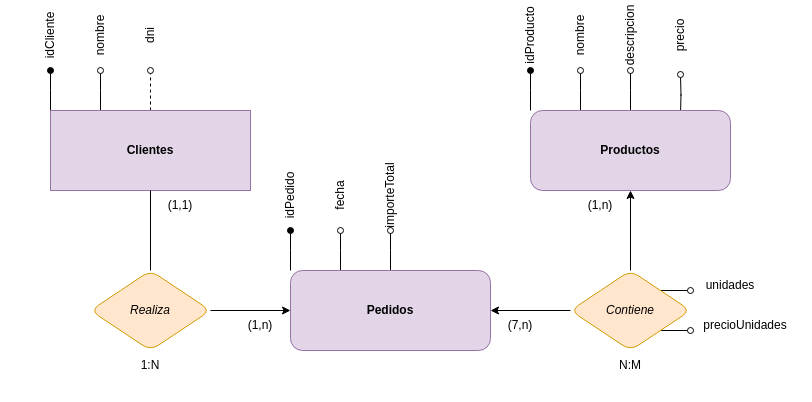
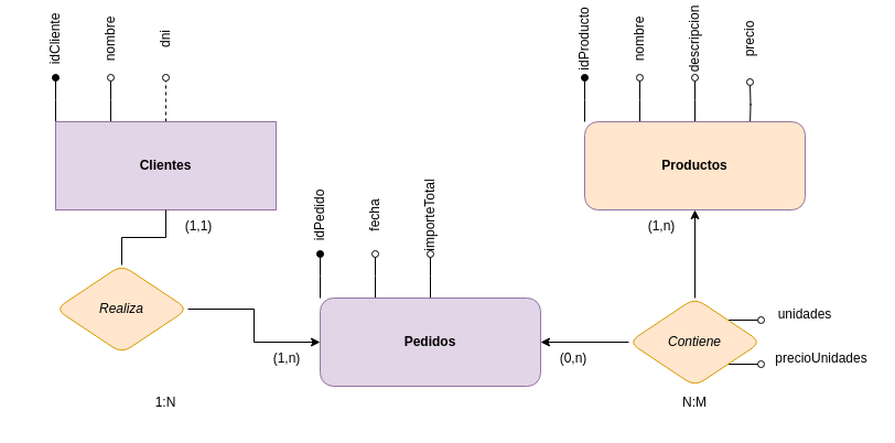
  <mxCell id="0" />
  <mxCell id="1" parent="0" />
  <mxCell id="2" style="edgeStyle=orthogonalEdgeStyle;rounded=0;orthogonalLoop=1;jettySize=auto;html=1;exitX=0;exitY=0;exitDx=0;exitDy=0;endArrow=oval;endFill=1;" parent="1" source="5" edge="1"><mxGeometry relative="1" as="geometry"><mxPoint x="50" y="70" as="targetPoint" /></mxGeometry></mxCell>
  <mxCell id="3" style="edgeStyle=orthogonalEdgeStyle;rounded=0;orthogonalLoop=1;jettySize=auto;html=1;exitX=0.25;exitY=0;exitDx=0;exitDy=0;endArrow=oval;endFill=0;" parent="1" source="5" edge="1"><mxGeometry relative="1" as="geometry"><mxPoint x="100" y="70" as="targetPoint" /></mxGeometry></mxCell>
  <mxCell id="4" style="edgeStyle=orthogonalEdgeStyle;rounded=0;orthogonalLoop=1;jettySize=auto;html=1;endArrow=oval;endFill=0;dashed=1;" parent="1" source="5" edge="1"><mxGeometry relative="1" as="geometry"><mxPoint x="150" y="70" as="targetPoint" /></mxGeometry></mxCell>
  <mxCell id="5" value="&lt;b&gt;Clientes&lt;/b&gt;" style="whiteSpace=wrap;html=1;fillColor=#e1d5e7;strokeColor=#9673a6;rounded=0;" parent="1" vertex="1"><mxGeometry x="50" y="110" width="200" height="80" as="geometry" /></mxCell>
  <mxCell id="6" style="edgeStyle=orthogonalEdgeStyle;rounded=0;orthogonalLoop=1;jettySize=auto;html=1;exitX=0;exitY=0;exitDx=0;exitDy=0;endArrow=oval;endFill=1;" parent="1" source="10" edge="1"><mxGeometry relative="1" as="geometry"><mxPoint x="530" y="70" as="targetPoint" /></mxGeometry></mxCell>
  <mxCell id="7" style="edgeStyle=orthogonalEdgeStyle;rounded=0;orthogonalLoop=1;jettySize=auto;html=1;exitX=0.25;exitY=0;exitDx=0;exitDy=0;endArrow=oval;endFill=0;" parent="1" source="10" edge="1"><mxGeometry relative="1" as="geometry"><mxPoint x="580" y="70" as="targetPoint" /></mxGeometry></mxCell>
  <mxCell id="8" style="edgeStyle=orthogonalEdgeStyle;rounded=0;orthogonalLoop=1;jettySize=auto;html=1;endArrow=oval;endFill=0;" parent="1" source="10" edge="1"><mxGeometry relative="1" as="geometry"><mxPoint x="630" y="70" as="targetPoint" /></mxGeometry></mxCell>
  <mxCell id="9" style="edgeStyle=orthogonalEdgeStyle;rounded=0;orthogonalLoop=1;jettySize=auto;html=1;exitX=0.75;exitY=0;exitDx=0;exitDy=0;endArrow=oval;endFill=0;" parent="1" edge="1"><mxGeometry relative="1" as="geometry"><mxPoint x="680" y="74" as="targetPoint" /><mxPoint x="680" y="114" as="sourcePoint" /></mxGeometry></mxCell>
- <mxCell id="10" value="&lt;b&gt;Productos&lt;/b&gt;" style="rounded=1;whiteSpace=wrap;html=1;fillColor=#e1d5e7;strokeColor=#9673a6;" parent="1" vertex="1"><mxGeometry x="530" y="110" width="200" height="80" as="geometry" /></mxCell>
+ <mxCell id="10" value="&lt;b&gt;Productos&lt;/b&gt;" style="rounded=1;whiteSpace=wrap;html=1;fillColor=#ffe6cc;strokeColor=#9673a6;" parent="1" vertex="1"><mxGeometry x="530" y="110" width="200" height="80" as="geometry" /></mxCell>
  <mxCell id="11" style="edgeStyle=orthogonalEdgeStyle;rounded=0;orthogonalLoop=1;jettySize=auto;html=1;exitX=0;exitY=0;exitDx=0;exitDy=0;endArrow=oval;endFill=1;" parent="1" source="14" edge="1"><mxGeometry relative="1" as="geometry"><mxPoint x="290" y="230" as="targetPoint" /></mxGeometry></mxCell>
  <mxCell id="12" style="edgeStyle=orthogonalEdgeStyle;rounded=0;orthogonalLoop=1;jettySize=auto;html=1;exitX=0.25;exitY=0;exitDx=0;exitDy=0;endArrow=oval;endFill=0;" parent="1" source="14" edge="1"><mxGeometry relative="1" as="geometry"><mxPoint x="340" y="230" as="targetPoint" /></mxGeometry></mxCell>
  <mxCell id="13" style="edgeStyle=orthogonalEdgeStyle;rounded=0;orthogonalLoop=1;jettySize=auto;html=1;endArrow=oval;endFill=0;" parent="1" source="14" edge="1"><mxGeometry relative="1" as="geometry"><mxPoint x="390" y="230" as="targetPoint" /></mxGeometry></mxCell>
  <mxCell id="14" value="&lt;b&gt;Pedidos&lt;/b&gt;" style="rounded=1;whiteSpace=wrap;html=1;fillColor=#e1d5e7;strokeColor=#9673a6;" parent="1" vertex="1"><mxGeometry x="290" y="270" width="200" height="80" as="geometry" /></mxCell>
  <mxCell id="15" style="edgeStyle=orthogonalEdgeStyle;rounded=0;orthogonalLoop=1;jettySize=auto;html=1;exitX=0.5;exitY=0;exitDx=0;exitDy=0;entryX=0.5;entryY=1;entryDx=0;entryDy=0;endArrow=none;endFill=0;" parent="1" source="17" target="5" edge="1"><mxGeometry relative="1" as="geometry" /></mxCell>
  <mxCell id="16" style="edgeStyle=orthogonalEdgeStyle;rounded=0;orthogonalLoop=1;jettySize=auto;html=1;" parent="1" source="17" target="14" edge="1"><mxGeometry relative="1" as="geometry" /></mxCell>
- <mxCell id="17" value="&lt;i&gt;Realiza&lt;/i&gt;" style="rhombus;whiteSpace=wrap;html=1;rounded=1;fillColor=#ffe6cc;strokeColor=#d79b00;" parent="1" vertex="1"><mxGeometry x="90" y="270" width="120" height="80" as="geometry" /></mxCell>
+ <mxCell id="17" value="&lt;i&gt;Realiza&lt;/i&gt;" style="rhombus;whiteSpace=wrap;html=1;rounded=1;fillColor=#ffe6cc;strokeColor=#d79b00;" parent="1" vertex="1"><mxGeometry x="50" y="240" width="120" height="80" as="geometry" /></mxCell>
  <mxCell id="18" style="edgeStyle=orthogonalEdgeStyle;rounded=0;orthogonalLoop=1;jettySize=auto;html=1;entryX=1;entryY=0.5;entryDx=0;entryDy=0;" parent="1" source="22" target="14" edge="1"><mxGeometry relative="1" as="geometry" /></mxCell>
  <mxCell id="19" style="edgeStyle=orthogonalEdgeStyle;rounded=0;orthogonalLoop=1;jettySize=auto;html=1;entryX=0.5;entryY=1;entryDx=0;entryDy=0;" parent="1" source="22" target="10" edge="1"><mxGeometry relative="1" as="geometry" /></mxCell>
  <mxCell id="20" style="edgeStyle=orthogonalEdgeStyle;rounded=0;orthogonalLoop=1;jettySize=auto;html=1;exitX=1;exitY=0;exitDx=0;exitDy=0;endArrow=oval;endFill=0;" edge="1" parent="1" source="22"><mxGeometry relative="1" as="geometry"><mxPoint x="690" y="290" as="targetPoint" /></mxGeometry></mxCell>
  <mxCell id="21" style="edgeStyle=orthogonalEdgeStyle;rounded=0;orthogonalLoop=1;jettySize=auto;html=1;exitX=1;exitY=1;exitDx=0;exitDy=0;endArrow=oval;endFill=0;" edge="1" parent="1" source="22"><mxGeometry relative="1" as="geometry"><mxPoint x="690" y="330" as="targetPoint" /></mxGeometry></mxCell>
  <mxCell id="22" value="&lt;i&gt;Contiene&lt;/i&gt;" style="rhombus;whiteSpace=wrap;html=1;rounded=1;fillColor=#ffe6cc;strokeColor=#d79b00;" parent="1" vertex="1"><mxGeometry x="570" y="270" width="120" height="80" as="geometry" /></mxCell>
  <mxCell id="23" value="idCliente" style="text;html=1;strokeColor=none;fillColor=none;align=center;verticalAlign=middle;whiteSpace=wrap;rounded=0;rotation=-90;" parent="1" vertex="1"><mxGeometry x="20" y="20" width="60" height="30" as="geometry" /></mxCell>
  <mxCell id="24" value="nombre" style="text;html=1;strokeColor=none;fillColor=none;align=center;verticalAlign=middle;whiteSpace=wrap;rounded=0;rotation=-90;" parent="1" vertex="1"><mxGeometry x="70" y="20" width="60" height="30" as="geometry" /></mxCell>
  <mxCell id="25" value="dni" style="text;html=1;strokeColor=none;fillColor=none;align=center;verticalAlign=middle;whiteSpace=wrap;rounded=0;rotation=-90;" parent="1" vertex="1"><mxGeometry x="120" y="20" width="60" height="30" as="geometry" /></mxCell>
  <mxCell id="26" value="idProducto" style="text;html=1;strokeColor=none;fillColor=none;align=center;verticalAlign=middle;whiteSpace=wrap;rounded=0;rotation=-90;" parent="1" vertex="1"><mxGeometry x="500" y="20" width="60" height="30" as="geometry" /></mxCell>
  <mxCell id="27" value="&lt;div&gt;nombre&lt;br&gt;&lt;/div&gt;" style="text;html=1;strokeColor=none;fillColor=none;align=center;verticalAlign=middle;whiteSpace=wrap;rounded=0;rotation=-90;" parent="1" vertex="1"><mxGeometry x="550" y="20" width="60" height="30" as="geometry" /></mxCell>
  <mxCell id="28" value="descripcion" style="text;html=1;strokeColor=none;fillColor=none;align=center;verticalAlign=middle;whiteSpace=wrap;rounded=0;rotation=-90;" parent="1" vertex="1"><mxGeometry x="600" y="20" width="60" height="30" as="geometry" /></mxCell>
  <mxCell id="29" value="precio" style="text;html=1;strokeColor=none;fillColor=none;align=center;verticalAlign=middle;whiteSpace=wrap;rounded=0;rotation=-90;" parent="1" vertex="1"><mxGeometry x="650" y="20" width="60" height="30" as="geometry" /></mxCell>
  <mxCell id="30" value="idPedido" style="text;html=1;strokeColor=none;fillColor=none;align=center;verticalAlign=middle;whiteSpace=wrap;rounded=0;rotation=-90;" parent="1" vertex="1"><mxGeometry x="260" y="180" width="60" height="30" as="geometry" /></mxCell>
  <mxCell id="31" value="fecha" style="text;html=1;strokeColor=none;fillColor=none;align=center;verticalAlign=middle;whiteSpace=wrap;rounded=0;rotation=-90;" parent="1" vertex="1"><mxGeometry x="310" y="180" width="60" height="30" as="geometry" /></mxCell>
  <mxCell id="32" value="importeTotal" style="text;html=1;strokeColor=none;fillColor=none;align=center;verticalAlign=middle;whiteSpace=wrap;rounded=0;rotation=-90;" parent="1" vertex="1"><mxGeometry x="360" y="180" width="60" height="30" as="geometry" /></mxCell>
  <mxCell id="33" value="(1,n)" style="text;html=1;strokeColor=none;fillColor=none;align=center;verticalAlign=middle;whiteSpace=wrap;rounded=0;" vertex="1" parent="1"><mxGeometry x="230" y="310" width="60" height="30" as="geometry" /></mxCell>
  <mxCell id="34" value="(1,1)" style="text;html=1;strokeColor=none;fillColor=none;align=center;verticalAlign=middle;whiteSpace=wrap;rounded=0;" vertex="1" parent="1"><mxGeometry x="150" y="190" width="60" height="30" as="geometry" /></mxCell>
  <mxCell id="35" value="1:N" style="text;html=1;strokeColor=none;fillColor=none;align=center;verticalAlign=middle;whiteSpace=wrap;rounded=0;" vertex="1" parent="1"><mxGeometry x="120" y="350" width="60" height="30" as="geometry" /></mxCell>
  <mxCell id="36" value="(1,n)" style="text;html=1;strokeColor=none;fillColor=none;align=center;verticalAlign=middle;whiteSpace=wrap;rounded=0;" vertex="1" parent="1"><mxGeometry x="570" y="190" width="60" height="30" as="geometry" /></mxCell>
- <mxCell id="37" value="(7,n)" style="text;html=1;strokeColor=none;fillColor=none;align=center;verticalAlign=middle;whiteSpace=wrap;rounded=0;" vertex="1" parent="1"><mxGeometry x="490" y="310" width="60" height="30" as="geometry" /></mxCell>
+ <mxCell id="37" value="(0,n)" style="text;html=1;strokeColor=none;fillColor=none;align=center;verticalAlign=middle;whiteSpace=wrap;rounded=0;" vertex="1" parent="1"><mxGeometry x="490" y="310" width="60" height="30" as="geometry" /></mxCell>
  <mxCell id="38" value="N:M" style="text;html=1;strokeColor=none;fillColor=none;align=center;verticalAlign=middle;whiteSpace=wrap;rounded=0;" vertex="1" parent="1"><mxGeometry x="600" y="350" width="60" height="30" as="geometry" /></mxCell>
  <mxCell id="39" value="unidades" style="text;html=1;strokeColor=none;fillColor=none;align=center;verticalAlign=middle;whiteSpace=wrap;rounded=0;" vertex="1" parent="1"><mxGeometry x="700" y="270" width="60" height="30" as="geometry" /></mxCell>
  <mxCell id="40" value="precioUnidades" style="text;html=1;strokeColor=none;fillColor=none;align=center;verticalAlign=middle;whiteSpace=wrap;rounded=0;" vertex="1" parent="1"><mxGeometry x="700" y="310" width="90" height="30" as="geometry" /></mxCell>
